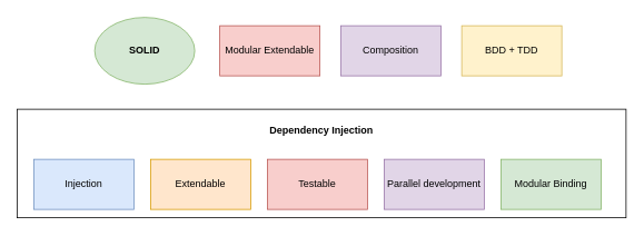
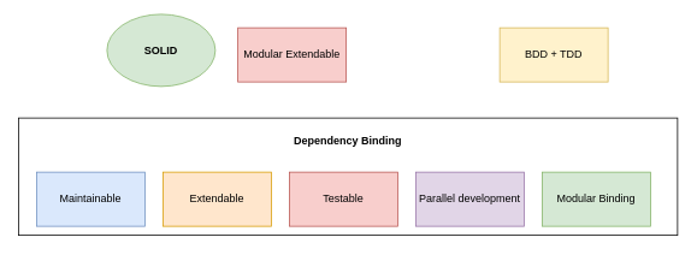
  <mxCell id="0" />
  <mxCell id="1" parent="0" />
  <mxCell id="2" value="" style="rounded=0;whiteSpace=wrap;html=1;" vertex="1" parent="1"><mxGeometry x="20" y="130" width="730" height="130" as="geometry" /></mxCell>
- <mxCell id="3" value="Injection" style="rounded=0;whiteSpace=wrap;html=1;fillColor=#dae8fc;strokeColor=#6c8ebf;" vertex="1" parent="1"><mxGeometry x="40" y="190" width="120" height="60" as="geometry" /></mxCell>
+ <mxCell id="3" value="Maintainable" style="rounded=0;whiteSpace=wrap;html=1;fillColor=#dae8fc;strokeColor=#6c8ebf;" vertex="1" parent="1"><mxGeometry x="40" y="190" width="120" height="60" as="geometry" /></mxCell>
  <mxCell id="4" value="Extendable" style="rounded=0;whiteSpace=wrap;html=1;fillColor=#ffe6cc;strokeColor=#d79b00;" vertex="1" parent="1"><mxGeometry x="180" y="190" width="120" height="60" as="geometry" /></mxCell>
  <mxCell id="5" value="Testable" style="rounded=0;whiteSpace=wrap;html=1;fillColor=#f8cecc;strokeColor=#b85450;" vertex="1" parent="1"><mxGeometry x="320" y="190" width="120" height="60" as="geometry" /></mxCell>
  <mxCell id="6" value="Parallel development" style="rounded=0;whiteSpace=wrap;html=1;fillColor=#e1d5e7;strokeColor=#9673a6;" vertex="1" parent="1"><mxGeometry x="460" y="190" width="120" height="60" as="geometry" /></mxCell>
  <mxCell id="7" value="Modular Binding" style="rounded=0;whiteSpace=wrap;html=1;fillColor=#d5e8d4;strokeColor=#82b366;" vertex="1" parent="1"><mxGeometry x="600" y="190" width="120" height="60" as="geometry" /></mxCell>
- <mxCell id="8" value="SOLID" style="ellipse;whiteSpace=wrap;html=1;fontStyle=1;fillColor=#d5e8d4;strokeColor=#82b366;" vertex="1" parent="1"><mxGeometry x="113" y="20" width="120" height="80" as="geometry" /></mxCell>
- <mxCell id="9" value="Dependency Injection" style="text;html=1;strokeColor=none;fillColor=none;align=center;verticalAlign=middle;whiteSpace=wrap;rounded=0;fontStyle=1" vertex="1" parent="1"><mxGeometry x="315" y="140" width="140" height="30" as="geometry" /></mxCell>
+ <mxCell id="8" value="SOLID" style="ellipse;whiteSpace=wrap;html=1;fontStyle=1;fillColor=#d5e8d4;strokeColor=#82b366;" vertex="1" parent="1"><mxGeometry x="118" y="15" width="120" height="80" as="geometry" /></mxCell>
+ <mxCell id="9" value="Dependency Binding" style="text;html=1;strokeColor=none;fillColor=none;align=center;verticalAlign=middle;whiteSpace=wrap;rounded=0;fontStyle=1" vertex="1" parent="1"><mxGeometry x="315" y="140" width="140" height="30" as="geometry" /></mxCell>
  <mxCell id="10" value="Modular Extendable" style="rounded=0;whiteSpace=wrap;html=1;fillColor=#f8cecc;strokeColor=#b85450;" vertex="1" parent="1"><mxGeometry x="263" y="30" width="120" height="60" as="geometry" /></mxCell>
- <mxCell id="11" value="Composition" style="rounded=0;whiteSpace=wrap;html=1;fillColor=#e1d5e7;strokeColor=#9673a6;" vertex="1" parent="1"><mxGeometry x="408" y="30" width="120" height="60" as="geometry" /></mxCell>
  <mxCell id="12" value="BDD + TDD" style="rounded=0;whiteSpace=wrap;html=1;fillColor=#fff2cc;strokeColor=#d6b656;" vertex="1" parent="1"><mxGeometry x="553" y="30" width="120" height="60" as="geometry" /></mxCell>
